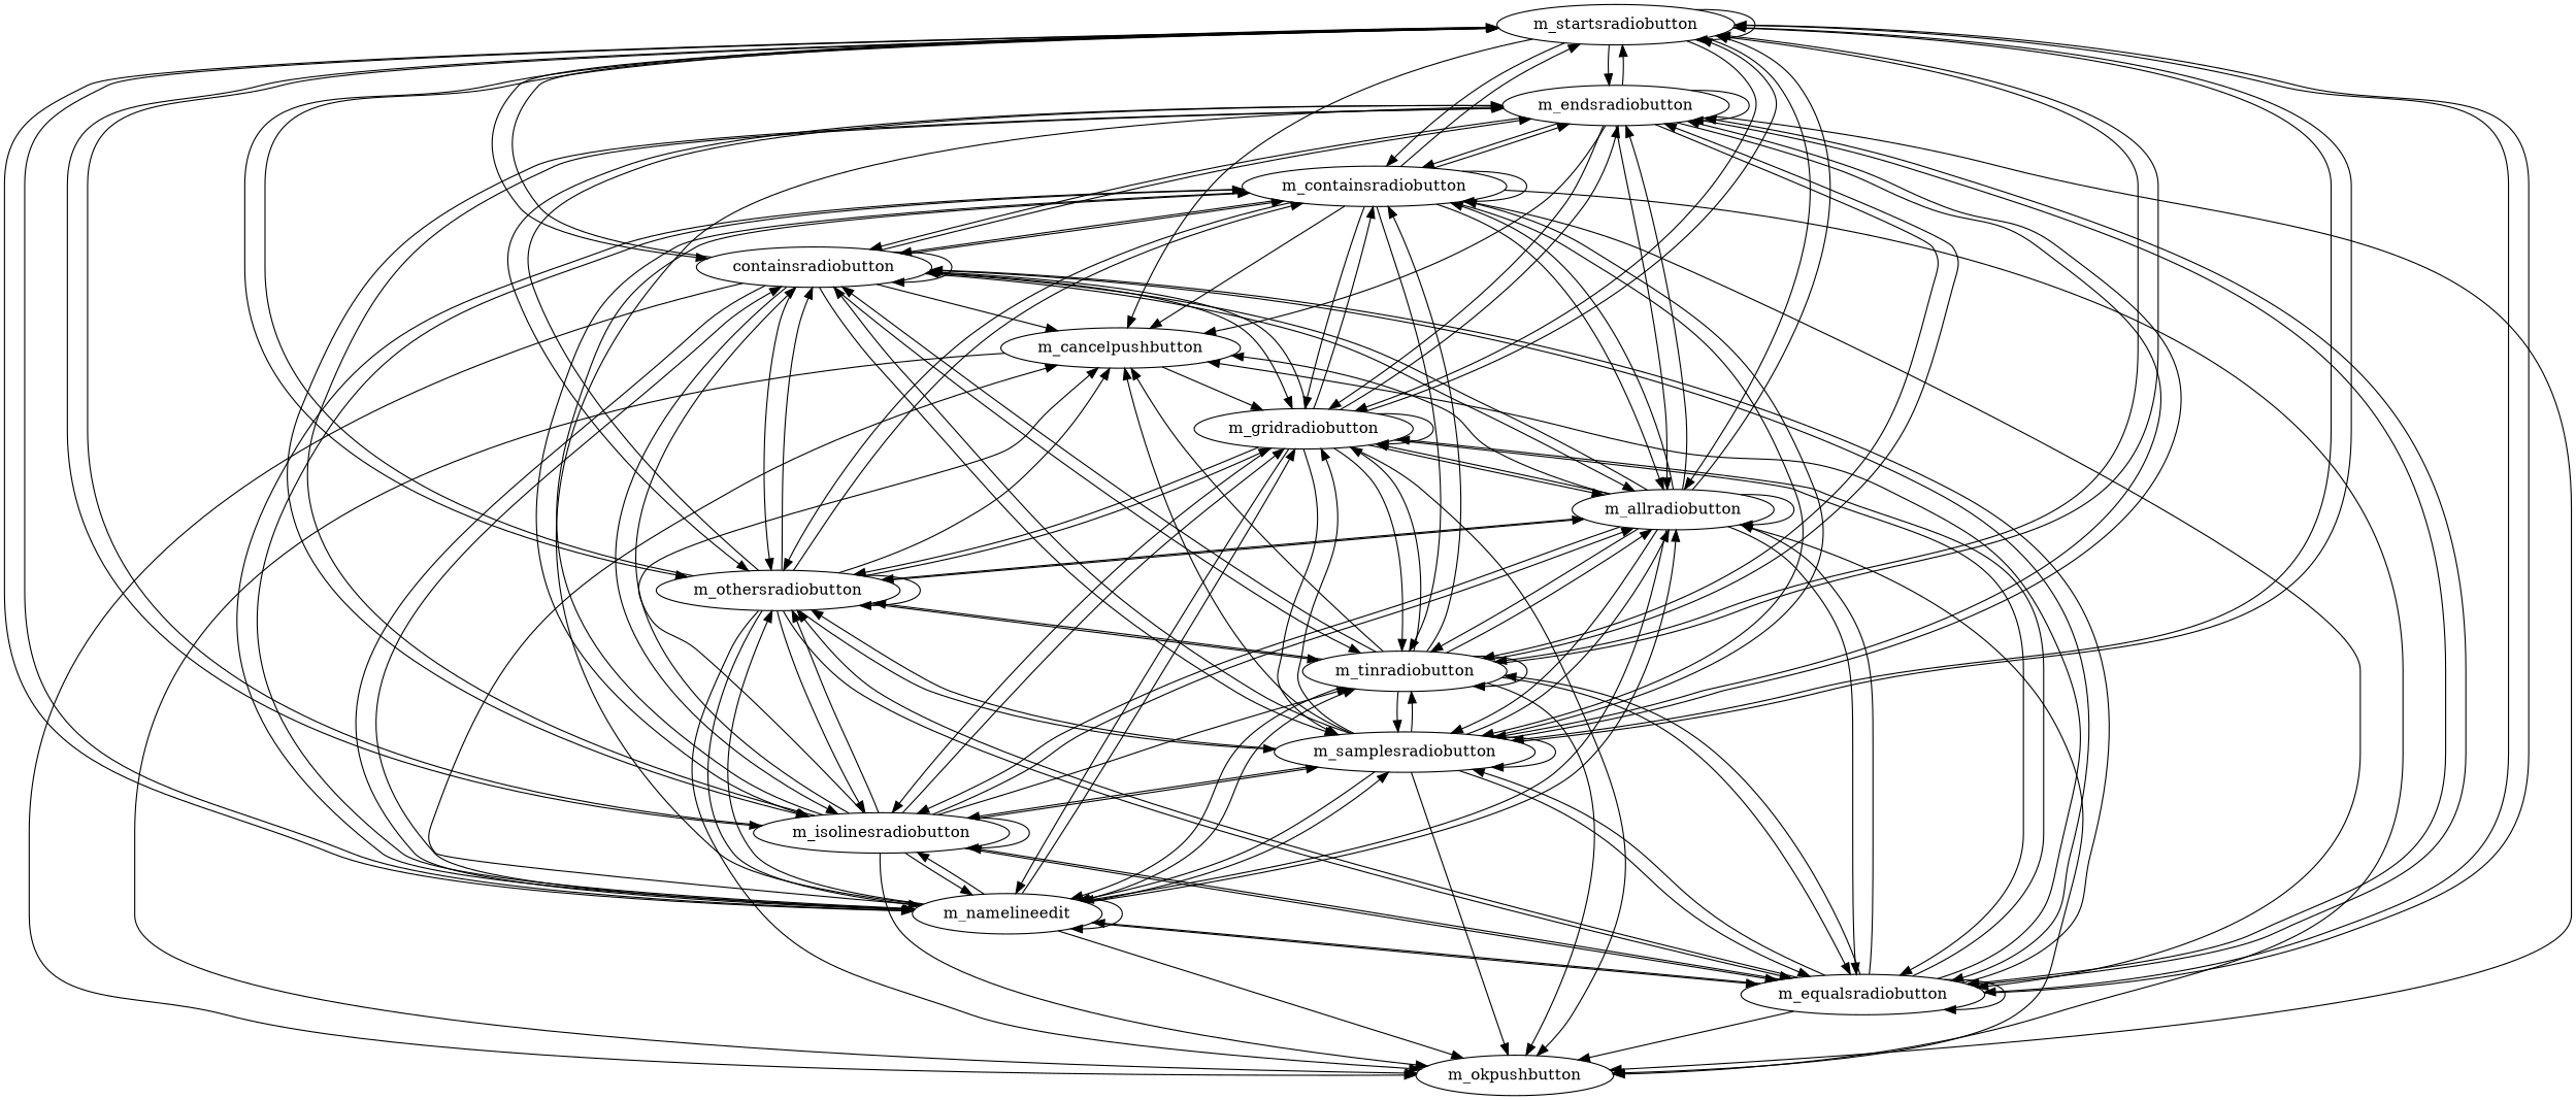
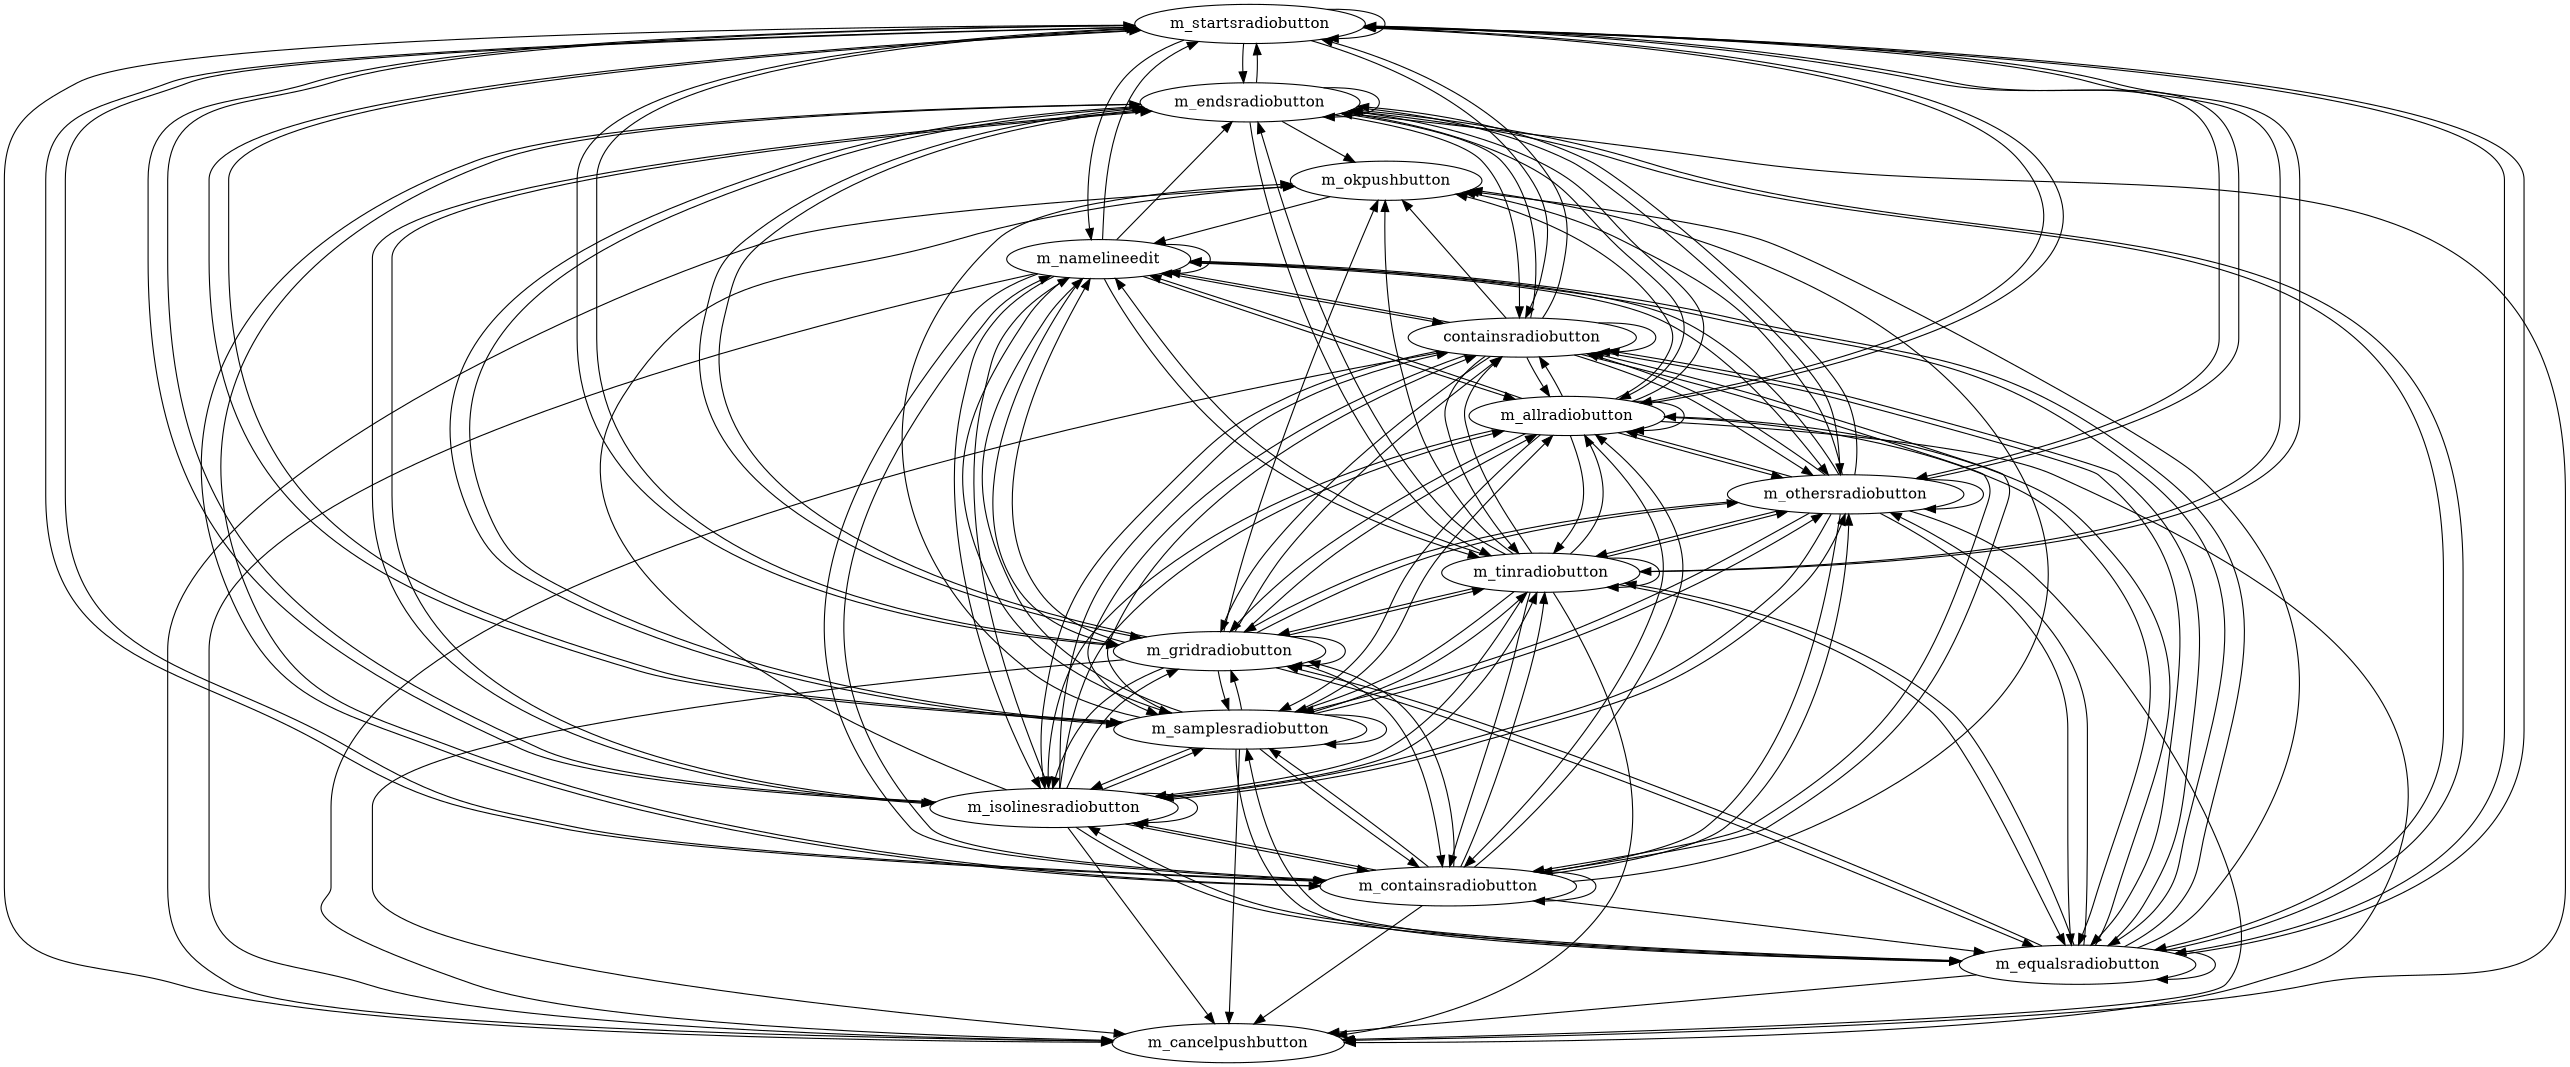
  strict digraph {
    m_startsradiobutton
    m_endsradiobutton
    m_containsradiobutton
    m_equalsradiobutton
    m_namelineedit
    m_isolinesradiobutton
    m_samplesradiobutton
    m_gridradiobutton
    m_tinradiobutton
    m_othersradiobutton
    m_allradiobutton
    m_cancelpushbutton
    n13 [label=containsradiobutton]
    m_okpushbutton
    m_startsradiobutton -> m_startsradiobutton
    m_startsradiobutton -> m_endsradiobutton
    m_startsradiobutton -> m_containsradiobutton
    m_startsradiobutton -> m_equalsradiobutton
    m_startsradiobutton -> m_namelineedit
    m_startsradiobutton -> m_isolinesradiobutton
    m_startsradiobutton -> m_samplesradiobutton
    m_startsradiobutton -> m_gridradiobutton
    m_startsradiobutton -> m_tinradiobutton
    m_startsradiobutton -> m_othersradiobutton
    m_startsradiobutton -> m_allradiobutton
    m_startsradiobutton -> m_cancelpushbutton
    m_startsradiobutton -> n13
    m_endsradiobutton -> m_startsradiobutton
    m_endsradiobutton -> m_endsradiobutton
    m_endsradiobutton -> m_containsradiobutton
    m_endsradiobutton -> m_equalsradiobutton
    m_endsradiobutton -> m_isolinesradiobutton
    m_endsradiobutton -> m_samplesradiobutton
    m_endsradiobutton -> m_gridradiobutton
    m_endsradiobutton -> m_tinradiobutton
    m_endsradiobutton -> m_othersradiobutton
    m_endsradiobutton -> m_allradiobutton
    m_endsradiobutton -> m_cancelpushbutton
    m_endsradiobutton -> n13
    m_endsradiobutton -> m_okpushbutton
    m_containsradiobutton -> m_startsradiobutton
    m_containsradiobutton -> m_endsradiobutton
    m_containsradiobutton -> m_containsradiobutton
    m_containsradiobutton -> m_equalsradiobutton
    m_containsradiobutton -> m_namelineedit
    m_containsradiobutton -> m_isolinesradiobutton
    m_containsradiobutton -> m_samplesradiobutton
    m_containsradiobutton -> m_gridradiobutton
    m_containsradiobutton -> m_tinradiobutton
    m_containsradiobutton -> m_othersradiobutton
    m_containsradiobutton -> m_allradiobutton
    m_containsradiobutton -> m_cancelpushbutton
    m_containsradiobutton -> n13
    m_containsradiobutton -> m_okpushbutton
    m_equalsradiobutton -> m_startsradiobutton
    m_equalsradiobutton -> m_endsradiobutton
    m_equalsradiobutton -> m_equalsradiobutton
    m_equalsradiobutton -> m_namelineedit
    m_equalsradiobutton -> m_isolinesradiobutton
    m_equalsradiobutton -> m_samplesradiobutton
    m_equalsradiobutton -> m_gridradiobutton
    m_equalsradiobutton -> m_tinradiobutton
    m_equalsradiobutton -> m_othersradiobutton
    m_equalsradiobutton -> m_allradiobutton
    m_equalsradiobutton -> m_cancelpushbutton
    m_equalsradiobutton -> n13
    m_equalsradiobutton -> m_okpushbutton
    m_namelineedit -> m_startsradiobutton
    m_namelineedit -> m_endsradiobutton
    m_namelineedit -> m_containsradiobutton
    m_namelineedit -> m_equalsradiobutton
    m_namelineedit -> m_namelineedit
    m_namelineedit -> m_isolinesradiobutton
    m_namelineedit -> m_samplesradiobutton
    m_namelineedit -> m_gridradiobutton
    m_namelineedit -> m_tinradiobutton
    m_namelineedit -> m_othersradiobutton
    m_namelineedit -> m_allradiobutton
    m_namelineedit -> m_cancelpushbutton
    m_namelineedit -> n13
-   m_namelineedit -> m_okpushbutton
+   m_okpushbutton -> m_namelineedit
    m_isolinesradiobutton -> m_startsradiobutton
    m_isolinesradiobutton -> m_endsradiobutton
    m_isolinesradiobutton -> m_containsradiobutton
    m_isolinesradiobutton -> m_equalsradiobutton
    m_isolinesradiobutton -> m_namelineedit
    m_isolinesradiobutton -> m_isolinesradiobutton
    m_isolinesradiobutton -> m_samplesradiobutton
    m_isolinesradiobutton -> m_gridradiobutton
    m_isolinesradiobutton -> m_tinradiobutton
    m_isolinesradiobutton -> m_othersradiobutton
    m_isolinesradiobutton -> m_allradiobutton
    m_isolinesradiobutton -> m_cancelpushbutton
    m_isolinesradiobutton -> n13
    m_isolinesradiobutton -> m_okpushbutton
    m_samplesradiobutton -> m_startsradiobutton
    m_samplesradiobutton -> m_endsradiobutton
    m_samplesradiobutton -> m_containsradiobutton
    m_samplesradiobutton -> m_equalsradiobutton
    m_samplesradiobutton -> m_namelineedit
    m_samplesradiobutton -> m_isolinesradiobutton
    m_samplesradiobutton -> m_samplesradiobutton
    m_samplesradiobutton -> m_gridradiobutton
    m_samplesradiobutton -> m_tinradiobutton
    m_samplesradiobutton -> m_othersradiobutton
    m_samplesradiobutton -> m_allradiobutton
    m_samplesradiobutton -> m_cancelpushbutton
    m_samplesradiobutton -> n13
    m_samplesradiobutton -> m_okpushbutton
    m_gridradiobutton -> m_startsradiobutton
    m_gridradiobutton -> m_endsradiobutton
    m_gridradiobutton -> m_containsradiobutton
    m_gridradiobutton -> m_equalsradiobutton
    m_gridradiobutton -> m_namelineedit
    m_gridradiobutton -> m_isolinesradiobutton
    m_gridradiobutton -> m_samplesradiobutton
    m_gridradiobutton -> m_gridradiobutton
    m_gridradiobutton -> m_tinradiobutton
    m_gridradiobutton -> m_othersradiobutton
    m_gridradiobutton -> m_allradiobutton
-   m_cancelpushbutton -> m_gridradiobutton
+   m_gridradiobutton -> m_cancelpushbutton
    m_gridradiobutton -> n13
    m_gridradiobutton -> m_okpushbutton
    m_tinradiobutton -> m_startsradiobutton
    m_tinradiobutton -> m_endsradiobutton
    m_tinradiobutton -> m_containsradiobutton
    m_tinradiobutton -> m_equalsradiobutton
    m_tinradiobutton -> m_namelineedit
+   m_tinradiobutton -> m_isolinesradiobutton
    m_tinradiobutton -> m_samplesradiobutton
    m_tinradiobutton -> m_gridradiobutton
    m_tinradiobutton -> m_tinradiobutton
    m_tinradiobutton -> m_othersradiobutton
    m_tinradiobutton -> m_allradiobutton
    m_tinradiobutton -> m_cancelpushbutton
    m_tinradiobutton -> n13
    m_tinradiobutton -> m_okpushbutton
    m_othersradiobutton -> m_startsradiobutton
    m_othersradiobutton -> m_endsradiobutton
    m_othersradiobutton -> m_containsradiobutton
    m_othersradiobutton -> m_equalsradiobutton
    m_othersradiobutton -> m_namelineedit
    m_othersradiobutton -> m_isolinesradiobutton
    m_othersradiobutton -> m_samplesradiobutton
    m_othersradiobutton -> m_gridradiobutton
    m_othersradiobutton -> m_tinradiobutton
    m_othersradiobutton -> m_othersradiobutton
    m_othersradiobutton -> m_allradiobutton
    m_othersradiobutton -> m_cancelpushbutton
    m_othersradiobutton -> n13
    m_othersradiobutton -> m_okpushbutton
    m_allradiobutton -> m_startsradiobutton
    m_allradiobutton -> m_endsradiobutton
    m_allradiobutton -> m_containsradiobutton
    m_allradiobutton -> m_equalsradiobutton
    m_allradiobutton -> m_namelineedit
    m_allradiobutton -> m_isolinesradiobutton
    m_allradiobutton -> m_samplesradiobutton
    m_allradiobutton -> m_gridradiobutton
    m_allradiobutton -> m_tinradiobutton
    m_allradiobutton -> m_othersradiobutton
    m_allradiobutton -> m_allradiobutton
    m_allradiobutton -> m_cancelpushbutton
    m_allradiobutton -> n13
    m_allradiobutton -> m_okpushbutton
    m_cancelpushbutton -> m_okpushbutton
    n13 -> m_startsradiobutton
    n13 -> m_endsradiobutton
    n13 -> m_containsradiobutton
    n13 -> m_equalsradiobutton
    n13 -> m_namelineedit
    n13 -> m_isolinesradiobutton
    n13 -> m_samplesradiobutton
    n13 -> m_gridradiobutton
    n13 -> m_tinradiobutton
    n13 -> m_othersradiobutton
    n13 -> m_allradiobutton
    n13 -> m_cancelpushbutton
    n13 -> n13
    n13 -> m_okpushbutton
  }
